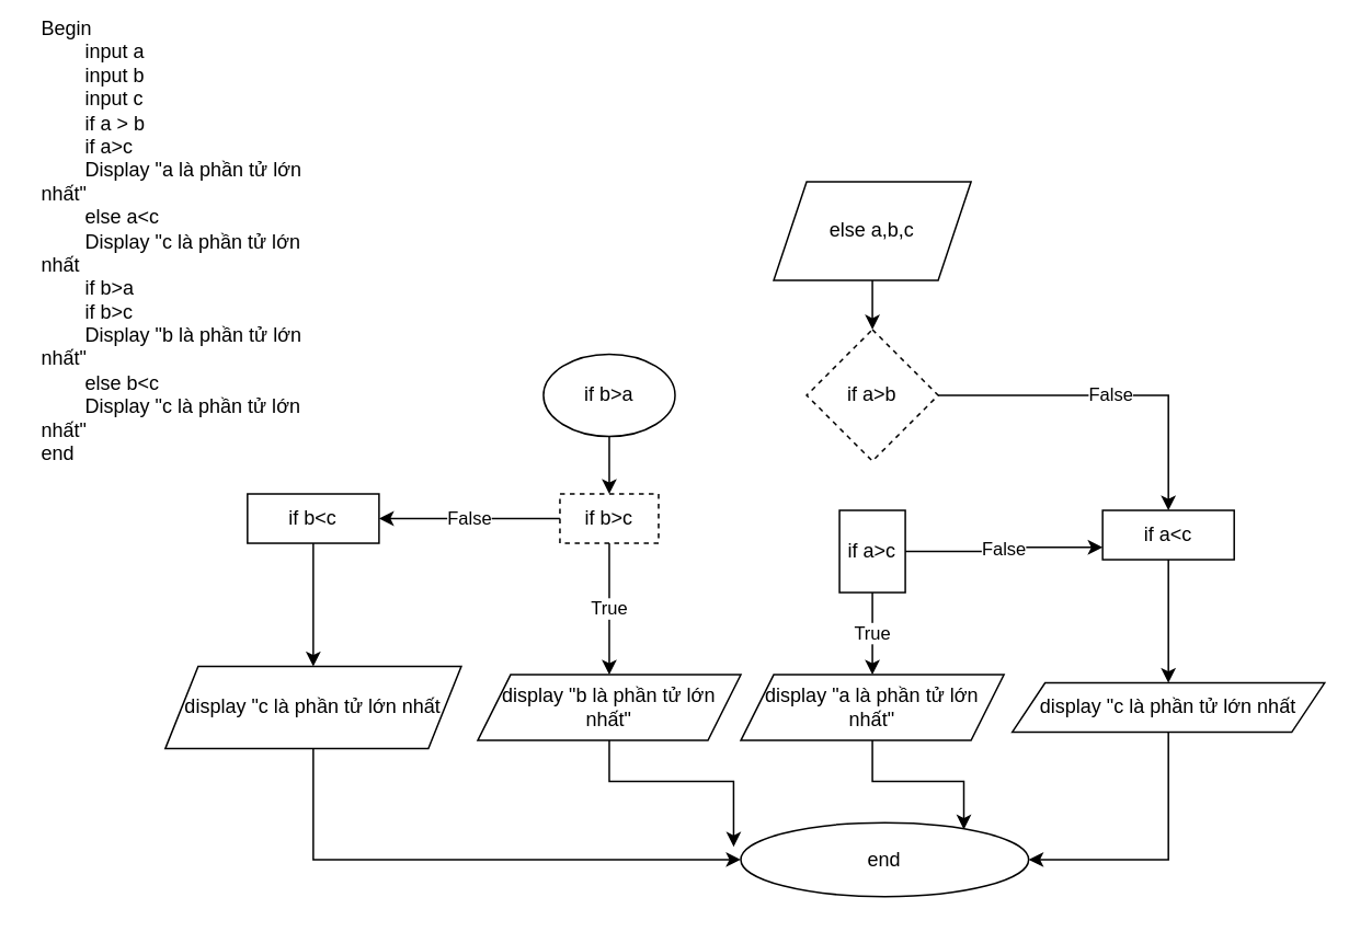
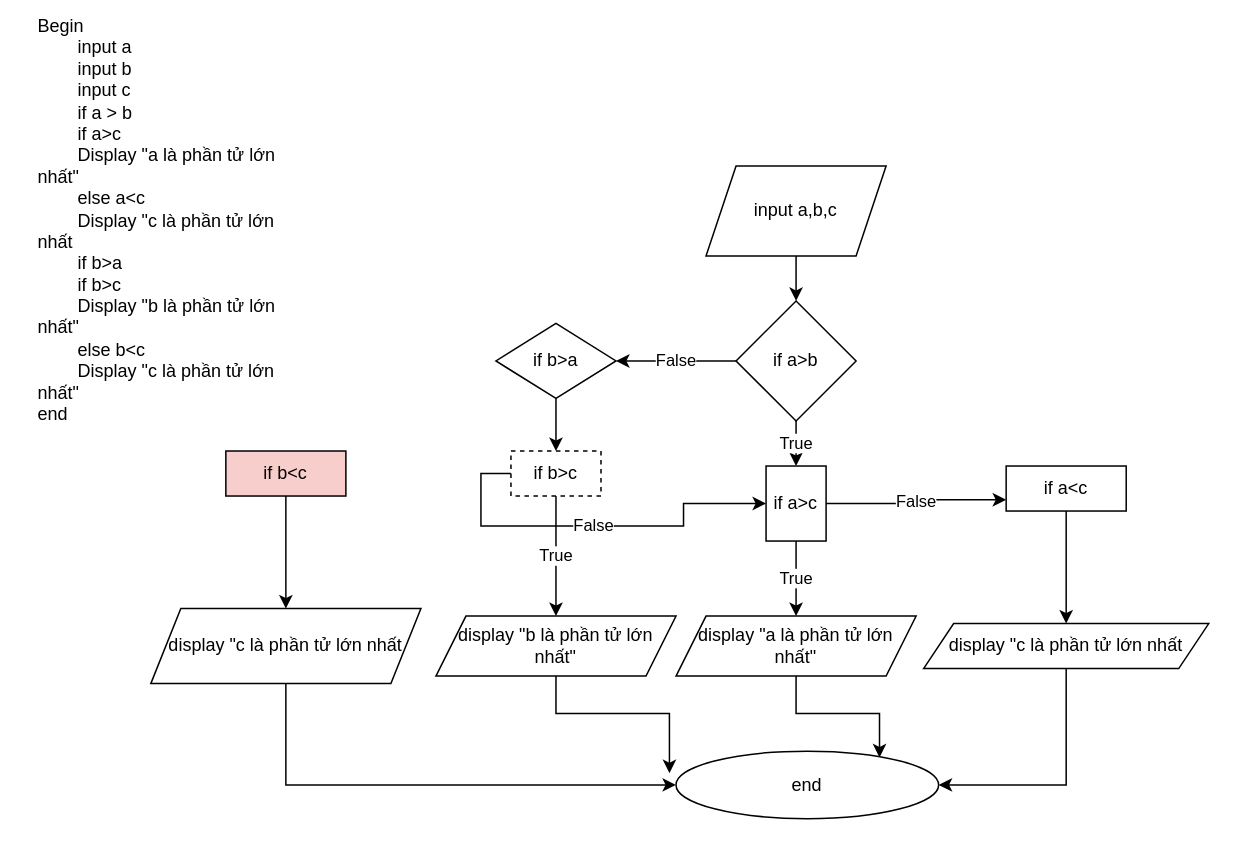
  <mxCell id="0" />
  <mxCell id="1" parent="0" />
  <mxCell id="2" value="Begin&lt;br&gt;&lt;span style=&quot;white-space: pre;&quot;&gt;&#09;&lt;/span&gt;input a&lt;br&gt;&lt;span style=&quot;white-space: pre;&quot;&gt;&#09;&lt;/span&gt;input b&lt;br&gt;&lt;span style=&quot;white-space: pre;&quot;&gt;&#09;&lt;/span&gt;input c&lt;br&gt;&lt;span style=&quot;white-space: pre;&quot;&gt;&#09;&lt;/span&gt;if a &amp;gt; b&lt;br&gt;&lt;span style=&quot;white-space: pre;&quot;&gt;&#09;&lt;/span&gt;if a&amp;gt;c&lt;br&gt;&lt;span style=&quot;white-space: pre;&quot;&gt;&#09;&lt;/span&gt;Display &quot;a là phần tử lớn nhất&quot;&lt;br&gt;&lt;span style=&quot;white-space: pre;&quot;&gt;&#09;&lt;/span&gt;else a&amp;lt;c&lt;br&gt;&lt;span style=&quot;white-space: pre;&quot;&gt;&#09;&lt;/span&gt;Display &quot;c là phần tử lớn nhất&amp;nbsp;&lt;br&gt;&lt;span style=&quot;white-space: pre;&quot;&gt;&#09;&lt;/span&gt;if b&amp;gt;a&lt;br&gt;&lt;span style=&quot;white-space: pre;&quot;&gt;&#09;&lt;/span&gt;if b&amp;gt;c&lt;br&gt;&lt;span style=&quot;white-space: pre;&quot;&gt;&#09;&lt;/span&gt;Display &quot;b là phần tử lớn nhất&quot;&lt;br&gt;&lt;span style=&quot;white-space: pre;&quot;&gt;&#09;&lt;/span&gt;else b&amp;lt;c&lt;br&gt;&lt;span style=&quot;white-space: pre;&quot;&gt;&#09;&lt;/span&gt;Display &quot;c là phần tử lớn nhất&quot;&lt;br&gt;end" style="text;html=1;strokeColor=none;fillColor=none;spacing=5;spacingTop=-20;whiteSpace=wrap;overflow=hidden;rounded=0;" parent="1" vertex="1"><mxGeometry x="20" y="20" width="190" height="330" as="geometry" /></mxCell>
  <mxCell id="3" style="edgeStyle=orthogonalEdgeStyle;rounded=0;orthogonalLoop=1;jettySize=auto;html=1;exitX=0.5;exitY=1;exitDx=0;exitDy=0;entryX=0.5;entryY=0;entryDx=0;entryDy=0;" parent="1" source="4" target="7" edge="1"><mxGeometry relative="1" as="geometry" /></mxCell>
- <mxCell id="4" value="else a,b,c" style="shape=parallelogram;perimeter=parallelogramPerimeter;whiteSpace=wrap;html=1;fixedSize=1;" parent="1" vertex="1"><mxGeometry x="470" y="110" width="120" height="60" as="geometry" /></mxCell>
- <mxCell id="6" value="False" style="edgeStyle=orthogonalEdgeStyle;rounded=0;orthogonalLoop=1;jettySize=auto;html=1;" parent="1" source="7" target="14" edge="1"><mxGeometry relative="1" as="geometry" /></mxCell>
- <mxCell id="7" value="if a&amp;gt;b" style="rhombus;whiteSpace=wrap;html=1;dashed=1;" parent="1" vertex="1"><mxGeometry x="490" y="200" width="80" height="80" as="geometry" /></mxCell>
+ <mxCell id="4" value="input a,b,c" style="shape=parallelogram;perimeter=parallelogramPerimeter;whiteSpace=wrap;html=1;fixedSize=1;" parent="1" vertex="1"><mxGeometry x="470" y="110" width="120" height="60" as="geometry" /></mxCell>
+ <mxCell id="5" value="True" style="edgeStyle=orthogonalEdgeStyle;rounded=0;orthogonalLoop=1;jettySize=auto;html=1;" parent="1" source="7" target="10" edge="1"><mxGeometry relative="1" as="geometry" /></mxCell>
+ <mxCell id="6" value="False" style="edgeStyle=orthogonalEdgeStyle;rounded=0;orthogonalLoop=1;jettySize=auto;html=1;" parent="1" source="7" target="18" edge="1"><mxGeometry relative="1" as="geometry" /></mxCell>
+ <mxCell id="7" value="if a&amp;gt;b" style="rhombus;whiteSpace=wrap;html=1;" parent="1" vertex="1"><mxGeometry x="490" y="200" width="80" height="80" as="geometry" /></mxCell>
  <mxCell id="8" value="True" style="edgeStyle=orthogonalEdgeStyle;rounded=0;orthogonalLoop=1;jettySize=auto;html=1;" parent="1" source="10" target="12" edge="1"><mxGeometry relative="1" as="geometry" /></mxCell>
  <mxCell id="9" value="False" style="edgeStyle=orthogonalEdgeStyle;rounded=0;orthogonalLoop=1;jettySize=auto;html=1;exitX=1;exitY=0.5;exitDx=0;exitDy=0;entryX=0;entryY=0.75;entryDx=0;entryDy=0;" edge="1" parent="1" source="10" target="14"><mxGeometry relative="1" as="geometry" /></mxCell>
  <mxCell id="10" value="if a&amp;gt;c" style="whiteSpace=wrap;html=1;" parent="1" vertex="1"><mxGeometry x="510" y="310" width="40" height="50" as="geometry" /></mxCell>
  <mxCell id="11" style="edgeStyle=orthogonalEdgeStyle;rounded=0;orthogonalLoop=1;jettySize=auto;html=1;exitX=0.5;exitY=1;exitDx=0;exitDy=0;entryX=0.775;entryY=0.094;entryDx=0;entryDy=0;entryPerimeter=0;" edge="1" parent="1" source="12" target="28"><mxGeometry relative="1" as="geometry" /></mxCell>
  <mxCell id="12" value="display &quot;a là phần tử lớn nhất&quot;" style="shape=parallelogram;perimeter=parallelogramPerimeter;whiteSpace=wrap;html=1;fixedSize=1;" parent="1" vertex="1"><mxGeometry x="450" y="410" width="160" height="40" as="geometry" /></mxCell>
  <mxCell id="13" value="" style="edgeStyle=orthogonalEdgeStyle;rounded=0;orthogonalLoop=1;jettySize=auto;html=1;" parent="1" source="14" target="16" edge="1"><mxGeometry relative="1" as="geometry" /></mxCell>
  <mxCell id="14" value="if a&amp;lt;c" style="whiteSpace=wrap;html=1;" parent="1" vertex="1"><mxGeometry x="670" y="310" width="80" height="30" as="geometry" /></mxCell>
  <mxCell id="15" style="edgeStyle=orthogonalEdgeStyle;rounded=0;orthogonalLoop=1;jettySize=auto;html=1;exitX=0.5;exitY=1;exitDx=0;exitDy=0;entryX=1;entryY=0.5;entryDx=0;entryDy=0;" edge="1" parent="1" source="16" target="28"><mxGeometry relative="1" as="geometry" /></mxCell>
  <mxCell id="16" value="display &quot;c là phần tử lớn nhất" style="shape=parallelogram;perimeter=parallelogramPerimeter;whiteSpace=wrap;html=1;fixedSize=1;" parent="1" vertex="1"><mxGeometry x="615" y="415" width="190" height="30" as="geometry" /></mxCell>
  <mxCell id="17" value="" style="edgeStyle=orthogonalEdgeStyle;rounded=0;orthogonalLoop=1;jettySize=auto;html=1;" parent="1" source="18" target="21" edge="1"><mxGeometry relative="1" as="geometry" /></mxCell>
- <mxCell id="18" value="if b&amp;gt;a" style="ellipse;whiteSpace=wrap;html=1;" parent="1" vertex="1"><mxGeometry x="330" y="215" width="80" height="50" as="geometry" /></mxCell>
+ <mxCell id="18" value="if b&amp;gt;a" style="rhombus;whiteSpace=wrap;html=1;" parent="1" vertex="1"><mxGeometry x="330" y="215" width="80" height="50" as="geometry" /></mxCell>
  <mxCell id="19" value="True" style="edgeStyle=orthogonalEdgeStyle;rounded=0;orthogonalLoop=1;jettySize=auto;html=1;" parent="1" source="21" target="23" edge="1"><mxGeometry relative="1" as="geometry" /></mxCell>
- <mxCell id="20" value="False" style="edgeStyle=orthogonalEdgeStyle;rounded=0;orthogonalLoop=1;jettySize=auto;html=1;exitX=0;exitY=0.5;exitDx=0;exitDy=0;" edge="1" parent="1" source="21" target="25"><mxGeometry relative="1" as="geometry" /></mxCell>
+ <mxCell id="20" value="False" style="edgeStyle=orthogonalEdgeStyle;rounded=0;orthogonalLoop=1;jettySize=auto;html=1;exitX=0;exitY=0.5;exitDx=0;exitDy=0;" edge="1" parent="1" source="21" target="10"><mxGeometry relative="1" as="geometry" /></mxCell>
  <mxCell id="21" value="if b&amp;gt;c" style="whiteSpace=wrap;html=1;dashed=1;" parent="1" vertex="1"><mxGeometry x="340" y="300" width="60" height="30" as="geometry" /></mxCell>
  <mxCell id="22" style="edgeStyle=orthogonalEdgeStyle;rounded=0;orthogonalLoop=1;jettySize=auto;html=1;exitX=0.5;exitY=1;exitDx=0;exitDy=0;entryX=-0.025;entryY=0.326;entryDx=0;entryDy=0;entryPerimeter=0;" edge="1" parent="1" source="23" target="28"><mxGeometry relative="1" as="geometry" /></mxCell>
  <mxCell id="23" value="display &quot;b là phần tử lớn nhất&quot;" style="shape=parallelogram;perimeter=parallelogramPerimeter;whiteSpace=wrap;html=1;fixedSize=1;" parent="1" vertex="1"><mxGeometry x="290" y="410" width="160" height="40" as="geometry" /></mxCell>
  <mxCell id="24" value="" style="edgeStyle=orthogonalEdgeStyle;rounded=0;orthogonalLoop=1;jettySize=auto;html=1;" parent="1" source="25" target="27" edge="1"><mxGeometry relative="1" as="geometry" /></mxCell>
- <mxCell id="25" value="if b&amp;lt;c" style="whiteSpace=wrap;html=1;" parent="1" vertex="1"><mxGeometry x="150" y="300" width="80" height="30" as="geometry" /></mxCell>
+ <mxCell id="25" value="if b&amp;lt;c" style="whiteSpace=wrap;html=1;fillColor=#f8cecc;" parent="1" vertex="1"><mxGeometry x="150" y="300" width="80" height="30" as="geometry" /></mxCell>
  <mxCell id="26" style="edgeStyle=orthogonalEdgeStyle;rounded=0;orthogonalLoop=1;jettySize=auto;html=1;exitX=0.5;exitY=1;exitDx=0;exitDy=0;entryX=0;entryY=0.5;entryDx=0;entryDy=0;" edge="1" parent="1" source="27" target="28"><mxGeometry relative="1" as="geometry" /></mxCell>
  <mxCell id="27" value="display &quot;c là phần tử lớn nhất" style="shape=parallelogram;perimeter=parallelogramPerimeter;whiteSpace=wrap;html=1;fixedSize=1;" parent="1" vertex="1"><mxGeometry x="100" y="405" width="180" height="50" as="geometry" /></mxCell>
  <mxCell id="28" value="end" style="ellipse;whiteSpace=wrap;html=1;" parent="1" vertex="1"><mxGeometry x="450" y="500" width="175" height="45" as="geometry" /></mxCell>
